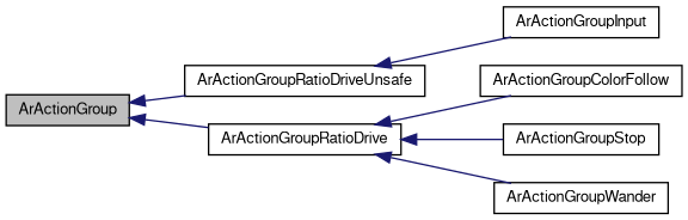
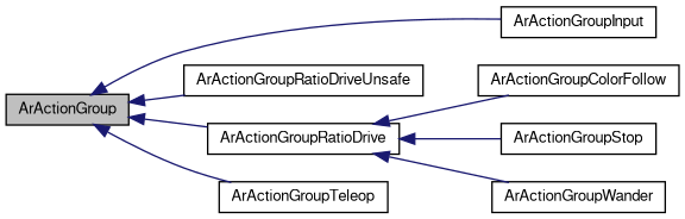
  digraph {
    rankdir=LR
    node [color=black fillcolor=white fontname=FreeSans fontsize=10 shape=record style=filled]
    edge [color=midnightblue dir=back fontname=FreeSans fontsize=10 labelfontname=FreeSans labelfontsize=10 style=solid]
    n1 [fillcolor=grey75 fontcolor=black height=0.2 label=ArActionGroup width=0.4]
    n2 [height=0.2 label=ArActionGroupInput width=0.4]
    n3 [height=0.2 label=ArActionGroupRatioDrive width=0.4]
    n4 [height=0.2 label=ArActionGroupRatioDriveUnsafe width=0.4]
+   n5 [height=0.2 label=ArActionGroupTeleop width=0.4]
    n6 [height=0.2 label=ArActionGroupColorFollow width=0.4]
    n7 [height=0.2 label=ArActionGroupStop width=0.4]
    n8 [height=0.2 label=ArActionGroupWander width=0.4]
-   n4 -> n2
+   n1 -> n2
    n1 -> n3
    n1 -> n4
+   n1 -> n5
    n3 -> n6
    n3 -> n7
    n3 -> n8
  }
